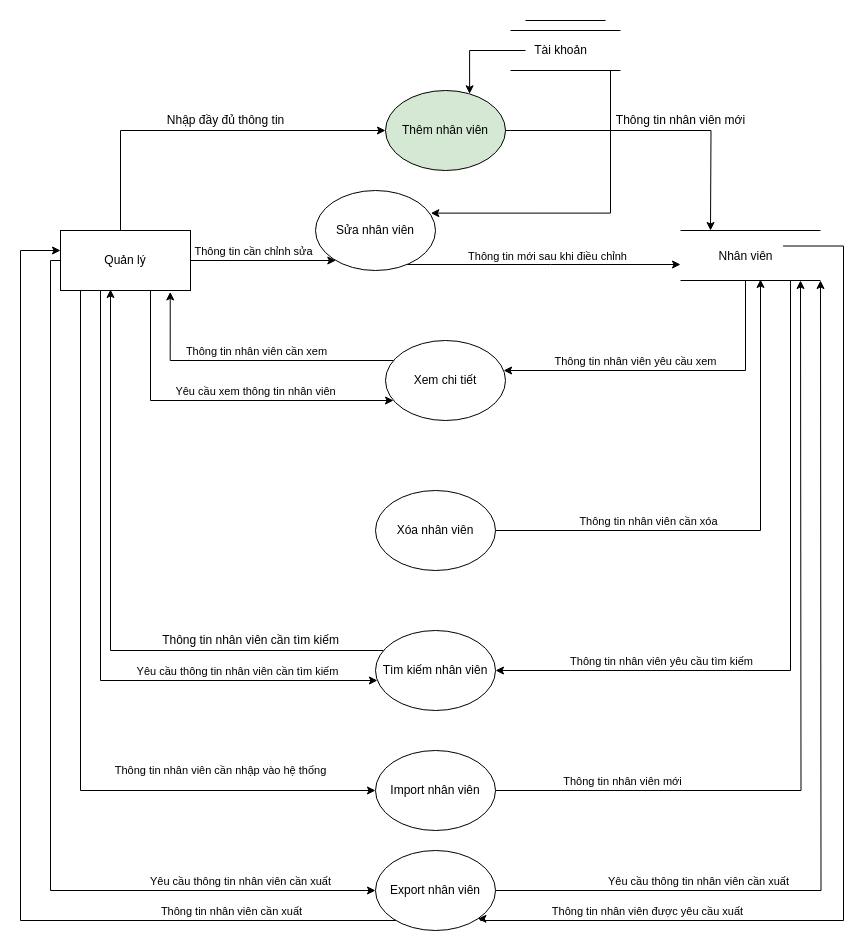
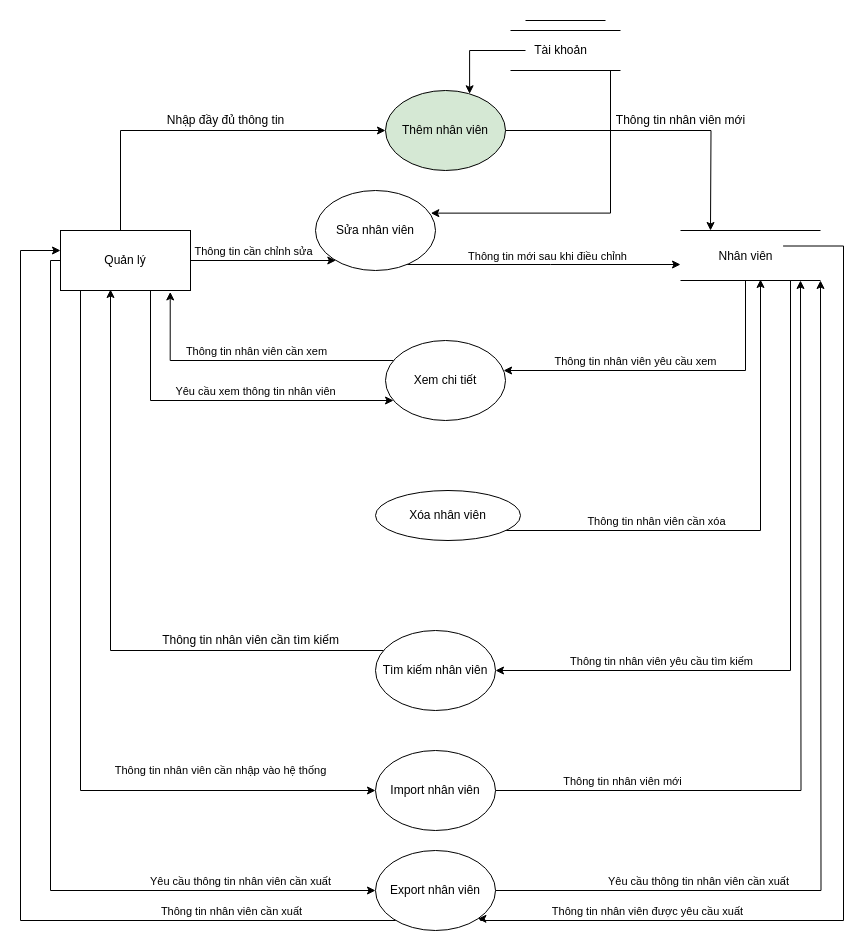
  <mxCell id="0" />
  <mxCell id="1" parent="0" />
  <mxCell id="2" style="edgeStyle=orthogonalEdgeStyle;rounded=0;orthogonalLoop=1;jettySize=auto;html=1;" parent="1" source="12" target="23" edge="1"><mxGeometry relative="1" as="geometry"><Array as="points"><mxPoint x="120" y="130" /></Array></mxGeometry></mxCell>
  <mxCell id="3" style="edgeStyle=orthogonalEdgeStyle;rounded=0;orthogonalLoop=1;jettySize=auto;html=1;" parent="1" source="12" target="26" edge="1"><mxGeometry relative="1" as="geometry"><Array as="points"><mxPoint x="350" y="260" /><mxPoint x="350" y="260" /></Array></mxGeometry></mxCell>
  <mxCell id="4" value="Thông tin cần chỉnh sửa" style="edgeLabel;html=1;align=center;verticalAlign=middle;resizable=0;points=[];" parent="3" vertex="1" connectable="0"><mxGeometry x="-0.194" relative="1" as="geometry"><mxPoint x="3" y="-10" as="offset" /></mxGeometry></mxCell>
  <mxCell id="5" style="edgeStyle=orthogonalEdgeStyle;rounded=0;orthogonalLoop=1;jettySize=auto;html=1;" parent="1" source="12" target="34" edge="1"><mxGeometry relative="1" as="geometry"><Array as="points"><mxPoint x="150" y="400" /></Array></mxGeometry></mxCell>
  <mxCell id="6" value="Yêu cầu xem thông tin nhân viên" style="edgeLabel;html=1;align=center;verticalAlign=middle;resizable=0;points=[];" parent="5" vertex="1" connectable="0"><mxGeometry x="-0.124" relative="1" as="geometry"><mxPoint x="59" y="-10" as="offset" /></mxGeometry></mxCell>
- <mxCell id="7" style="edgeStyle=orthogonalEdgeStyle;rounded=0;orthogonalLoop=1;jettySize=auto;html=1;" parent="1" source="12" target="31" edge="1"><mxGeometry relative="1" as="geometry"><Array as="points"><mxPoint x="100" y="680" /></Array></mxGeometry></mxCell>
- <mxCell id="8" value="Yêu cầu thông tin nhân viên cần tìm kiếm" style="edgeLabel;html=1;align=center;verticalAlign=middle;resizable=0;points=[];" parent="7" vertex="1" connectable="0"><mxGeometry x="0.606" y="-2" relative="1" as="geometry"><mxPoint x="-10" y="-12" as="offset" /></mxGeometry></mxCell>
  <mxCell id="9" value="Thông tin nhân viên cần nhập vào hệ thống" style="edgeStyle=orthogonalEdgeStyle;rounded=0;orthogonalLoop=1;jettySize=auto;html=1;" parent="1" source="12" target="46" edge="1"><mxGeometry x="0.61" y="20" relative="1" as="geometry"><Array as="points"><mxPoint x="80" y="790" /></Array><mxPoint as="offset" /></mxGeometry></mxCell>
  <mxCell id="10" style="edgeStyle=orthogonalEdgeStyle;rounded=0;orthogonalLoop=1;jettySize=auto;html=1;" parent="1" source="12" target="51" edge="1"><mxGeometry relative="1" as="geometry"><Array as="points"><mxPoint x="50" y="260" /><mxPoint x="50" y="890" /></Array></mxGeometry></mxCell>
  <mxCell id="11" value="Yêu cầu thông tin nhân viên cần xuất" style="edgeLabel;html=1;align=center;verticalAlign=middle;resizable=0;points=[];" parent="10" vertex="1" connectable="0"><mxGeometry x="0.692" y="3" relative="1" as="geometry"><mxPoint x="13" y="-7" as="offset" /></mxGeometry></mxCell>
  <mxCell id="12" value="Quản lý" style="rounded=0;whiteSpace=wrap;html=1;" parent="1" vertex="1"><mxGeometry x="60" y="230" width="130" height="60" as="geometry" /></mxCell>
  <mxCell id="13" value="" style="endArrow=none;html=1;rounded=0;" parent="1" edge="1"><mxGeometry width="50" height="50" relative="1" as="geometry"><mxPoint x="680" y="230" as="sourcePoint" /><mxPoint x="820" y="230" as="targetPoint" /></mxGeometry></mxCell>
  <mxCell id="14" value="" style="endArrow=none;html=1;rounded=0;" parent="1" edge="1"><mxGeometry width="50" height="50" relative="1" as="geometry"><mxPoint x="680" y="280" as="sourcePoint" /><mxPoint x="800" y="280" as="targetPoint" /></mxGeometry></mxCell>
  <mxCell id="15" style="edgeStyle=orthogonalEdgeStyle;rounded=0;orthogonalLoop=1;jettySize=auto;html=1;" parent="1" target="34" edge="1"><mxGeometry relative="1" as="geometry"><mxPoint x="745" y="280" as="sourcePoint" /><Array as="points"><mxPoint x="745" y="370" /></Array></mxGeometry></mxCell>
  <mxCell id="16" value="Thông tin nhân viên yêu cầu xem" style="edgeLabel;html=1;align=center;verticalAlign=middle;resizable=0;points=[];" parent="15" vertex="1" connectable="0"><mxGeometry x="0.147" relative="1" as="geometry"><mxPoint x="-11" y="-10" as="offset" /></mxGeometry></mxCell>
  <mxCell id="17" style="edgeStyle=orthogonalEdgeStyle;rounded=0;orthogonalLoop=1;jettySize=auto;html=1;" parent="1" target="31" edge="1"><mxGeometry relative="1" as="geometry"><mxPoint x="820" y="280" as="sourcePoint" /><Array as="points"><mxPoint x="790" y="280" /><mxPoint x="790" y="670" /></Array></mxGeometry></mxCell>
  <mxCell id="18" value="Thông tin nhân viên yêu cầu tìm kiếm" style="edgeLabel;html=1;align=center;verticalAlign=middle;resizable=0;points=[];" parent="17" vertex="1" connectable="0"><mxGeometry x="0.46" y="-4" relative="1" as="geometry"><mxPoint x="-28" y="-6" as="offset" /></mxGeometry></mxCell>
  <mxCell id="19" style="edgeStyle=orthogonalEdgeStyle;rounded=0;orthogonalLoop=1;jettySize=auto;html=1;entryX=1;entryY=1;entryDx=0;entryDy=0;" parent="1" target="51" edge="1"><mxGeometry relative="1" as="geometry"><mxPoint x="782.6" y="245.5" as="sourcePoint" /><mxPoint x="480.026" y="908.284" as="targetPoint" /><Array as="points"><mxPoint x="843" y="246" /><mxPoint x="843" y="920" /><mxPoint x="480" y="920" /><mxPoint x="480" y="918" /></Array></mxGeometry></mxCell>
  <mxCell id="20" value="Thông tin nhân viên được yêu cầu xuất" style="edgeLabel;html=1;align=center;verticalAlign=middle;resizable=0;points=[];" parent="19" vertex="1" connectable="0"><mxGeometry x="0.69" relative="1" as="geometry"><mxPoint y="-10" as="offset" /></mxGeometry></mxCell>
  <mxCell id="21" value="Nhân viên" style="text;html=1;align=center;verticalAlign=middle;resizable=0;points=[];autosize=1;strokeColor=none;fillColor=none;" parent="1" vertex="1"><mxGeometry x="710" y="245.5" width="70" height="20" as="geometry" /></mxCell>
  <mxCell id="22" style="edgeStyle=orthogonalEdgeStyle;rounded=0;orthogonalLoop=1;jettySize=auto;html=1;" parent="1" source="23" edge="1"><mxGeometry relative="1" as="geometry"><mxPoint x="710" y="230" as="targetPoint" /></mxGeometry></mxCell>
  <mxCell id="23" value="Thêm nhân viên" style="ellipse;whiteSpace=wrap;html=1;fillColor=#d5e8d4;" parent="1" vertex="1"><mxGeometry x="385" y="90" width="120" height="80" as="geometry" /></mxCell>
  <mxCell id="24" style="edgeStyle=orthogonalEdgeStyle;rounded=0;orthogonalLoop=1;jettySize=auto;html=1;" parent="1" source="26" edge="1"><mxGeometry relative="1" as="geometry"><mxPoint x="680" y="264" as="targetPoint" /><Array as="points"><mxPoint x="550" y="264" /><mxPoint x="550" y="264" /></Array></mxGeometry></mxCell>
  <mxCell id="25" value="Thông tin mới sau khi điều chỉnh" style="edgeLabel;html=1;align=center;verticalAlign=middle;resizable=0;points=[];" parent="24" vertex="1" connectable="0"><mxGeometry x="-0.086" y="2" relative="1" as="geometry"><mxPoint x="15" y="-7" as="offset" /></mxGeometry></mxCell>
  <mxCell id="26" value="Sửa nhân viên" style="ellipse;whiteSpace=wrap;html=1;" parent="1" vertex="1"><mxGeometry x="315" y="190" width="120" height="80" as="geometry" /></mxCell>
  <mxCell id="27" style="edgeStyle=orthogonalEdgeStyle;rounded=0;orthogonalLoop=1;jettySize=auto;html=1;" parent="1" source="29" edge="1"><mxGeometry relative="1" as="geometry"><mxPoint x="760" y="279" as="targetPoint" /><Array as="points"><mxPoint x="760" y="530" /><mxPoint x="760" y="279" /></Array></mxGeometry></mxCell>
  <mxCell id="28" value="Thông tin nhân viên cần xóa" style="edgeLabel;html=1;align=center;verticalAlign=middle;resizable=0;points=[];" parent="27" vertex="1" connectable="0"><mxGeometry x="-0.694" y="-2" relative="1" as="geometry"><mxPoint x="73" y="-12" as="offset" /></mxGeometry></mxCell>
- <mxCell id="29" value="Xóa nhân viên" style="ellipse;whiteSpace=wrap;html=1;" parent="1" vertex="1"><mxGeometry x="375" y="490" width="120" height="80" as="geometry" /></mxCell>
+ <mxCell id="29" value="Xóa nhân viên" style="ellipse;whiteSpace=wrap;html=1;" parent="1" vertex="1"><mxGeometry x="375" y="490" width="145" height="50" as="geometry" /></mxCell>
  <mxCell id="30" style="edgeStyle=orthogonalEdgeStyle;rounded=0;orthogonalLoop=1;jettySize=auto;html=1;" parent="1" source="31" edge="1"><mxGeometry relative="1" as="geometry"><mxPoint x="110" y="289" as="targetPoint" /><Array as="points"><mxPoint x="110" y="650" /><mxPoint x="110" y="289" /></Array></mxGeometry></mxCell>
  <mxCell id="31" value="Tìm kiếm nhân viên" style="ellipse;whiteSpace=wrap;html=1;" parent="1" vertex="1"><mxGeometry x="375" y="630" width="120" height="80" as="geometry" /></mxCell>
  <mxCell id="32" style="edgeStyle=orthogonalEdgeStyle;rounded=0;orthogonalLoop=1;jettySize=auto;html=1;entryX=0.844;entryY=1.024;entryDx=0;entryDy=0;entryPerimeter=0;" parent="1" source="34" target="12" edge="1"><mxGeometry relative="1" as="geometry"><Array as="points"><mxPoint x="170" y="360" /><mxPoint x="170" y="291" /></Array></mxGeometry></mxCell>
  <mxCell id="33" value="Thông tin nhân viên cần xem" style="edgeLabel;html=1;align=center;verticalAlign=middle;resizable=0;points=[];" parent="32" vertex="1" connectable="0"><mxGeometry x="-0.052" y="-1" relative="1" as="geometry"><mxPoint y="-9" as="offset" /></mxGeometry></mxCell>
  <mxCell id="34" value="Xem chi tiết" style="ellipse;whiteSpace=wrap;html=1;" parent="1" vertex="1"><mxGeometry x="385" y="340" width="120" height="80" as="geometry" /></mxCell>
  <mxCell id="35" value="" style="endArrow=none;html=1;rounded=0;" parent="1" edge="1"><mxGeometry width="50" height="50" relative="1" as="geometry"><mxPoint x="510" y="70" as="sourcePoint" /><mxPoint x="620" y="70" as="targetPoint" /></mxGeometry></mxCell>
  <mxCell id="36" value="" style="endArrow=none;html=1;rounded=0;" parent="1" edge="1"><mxGeometry width="50" height="50" relative="1" as="geometry"><mxPoint x="510" y="30" as="sourcePoint" /><mxPoint x="620" y="30" as="targetPoint" /></mxGeometry></mxCell>
  <mxCell id="37" style="edgeStyle=orthogonalEdgeStyle;rounded=0;orthogonalLoop=1;jettySize=auto;html=1;entryX=0.961;entryY=0.283;entryDx=0;entryDy=0;entryPerimeter=0;" parent="1" target="26" edge="1"><mxGeometry relative="1" as="geometry"><mxPoint x="610" y="70" as="sourcePoint" /><Array as="points"><mxPoint x="610" y="213" /></Array></mxGeometry></mxCell>
  <mxCell id="38" style="edgeStyle=orthogonalEdgeStyle;rounded=0;orthogonalLoop=1;jettySize=auto;html=1;entryX=0.701;entryY=0.041;entryDx=0;entryDy=0;entryPerimeter=0;" parent="1" source="39" target="23" edge="1"><mxGeometry relative="1" as="geometry" /></mxCell>
  <mxCell id="39" value="Tài khoản" style="text;html=1;align=center;verticalAlign=middle;resizable=0;points=[];autosize=1;strokeColor=none;fillColor=none;" parent="1" vertex="1"><mxGeometry x="525" y="40" width="70" height="20" as="geometry" /></mxCell>
  <mxCell id="40" value="Nhập đầy đủ thông tin" style="text;html=1;align=center;verticalAlign=middle;resizable=0;points=[];autosize=1;strokeColor=none;fillColor=none;" parent="1" vertex="1"><mxGeometry x="160" y="110" width="130" height="20" as="geometry" /></mxCell>
  <mxCell id="41" value="Thông tin nhân viên mới" style="text;html=1;align=center;verticalAlign=middle;resizable=0;points=[];autosize=1;strokeColor=none;fillColor=none;" parent="1" vertex="1"><mxGeometry x="605" y="110" width="150" height="20" as="geometry" /></mxCell>
  <mxCell id="42" value="Thông tin nhân viên cần tìm kiếm" style="text;html=1;align=center;verticalAlign=middle;resizable=0;points=[];autosize=1;strokeColor=none;fillColor=none;" parent="1" vertex="1"><mxGeometry x="155" y="630" width="190" height="20" as="geometry" /></mxCell>
  <mxCell id="43" value="" style="endArrow=none;html=1;rounded=0;" parent="1" edge="1"><mxGeometry width="50" height="50" relative="1" as="geometry"><mxPoint x="525" y="20" as="sourcePoint" /><mxPoint x="605" y="20" as="targetPoint" /></mxGeometry></mxCell>
  <mxCell id="44" style="edgeStyle=orthogonalEdgeStyle;rounded=0;orthogonalLoop=1;jettySize=auto;html=1;" parent="1" source="46" edge="1"><mxGeometry relative="1" as="geometry"><mxPoint x="800" y="280" as="targetPoint" /></mxGeometry></mxCell>
  <mxCell id="45" value="Thông tin nhân viên mới" style="edgeLabel;html=1;align=center;verticalAlign=middle;resizable=0;points=[];" parent="44" vertex="1" connectable="0"><mxGeometry x="-0.692" y="1" relative="1" as="geometry"><mxPoint y="-9" as="offset" /></mxGeometry></mxCell>
  <mxCell id="46" value="Import nhân viên" style="ellipse;whiteSpace=wrap;html=1;" parent="1" vertex="1"><mxGeometry x="375" y="750" width="120" height="80" as="geometry" /></mxCell>
  <mxCell id="47" style="edgeStyle=orthogonalEdgeStyle;rounded=0;orthogonalLoop=1;jettySize=auto;html=1;" parent="1" source="51" edge="1"><mxGeometry relative="1" as="geometry"><mxPoint x="820" y="280" as="targetPoint" /></mxGeometry></mxCell>
  <mxCell id="48" value="Yêu cầu thông tin nhân viên cần xuất" style="edgeLabel;html=1;align=center;verticalAlign=middle;resizable=0;points=[];" parent="47" vertex="1" connectable="0"><mxGeometry x="-0.569" y="-4" relative="1" as="geometry"><mxPoint y="-14" as="offset" /></mxGeometry></mxCell>
  <mxCell id="49" style="edgeStyle=orthogonalEdgeStyle;rounded=0;orthogonalLoop=1;jettySize=auto;html=1;" parent="1" source="51" target="12" edge="1"><mxGeometry relative="1" as="geometry"><Array as="points"><mxPoint x="20" y="920" /><mxPoint x="20" y="250" /></Array></mxGeometry></mxCell>
  <mxCell id="50" value="Thông tin nhân viên cần xuất" style="edgeLabel;html=1;align=center;verticalAlign=middle;resizable=0;points=[];" parent="49" vertex="1" connectable="0"><mxGeometry x="-0.517" y="3" relative="1" as="geometry"><mxPoint x="97" y="-13" as="offset" /></mxGeometry></mxCell>
  <mxCell id="51" value="Export nhân viên" style="ellipse;whiteSpace=wrap;html=1;" parent="1" vertex="1"><mxGeometry x="375" y="850" width="120" height="80" as="geometry" /></mxCell>
